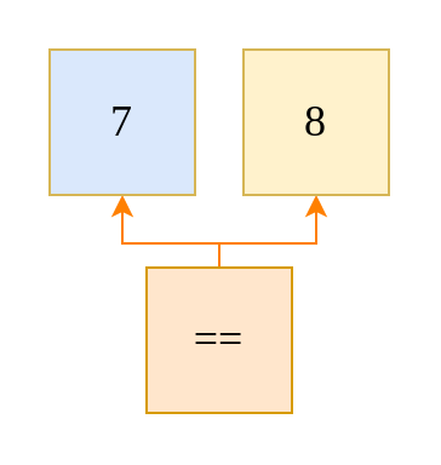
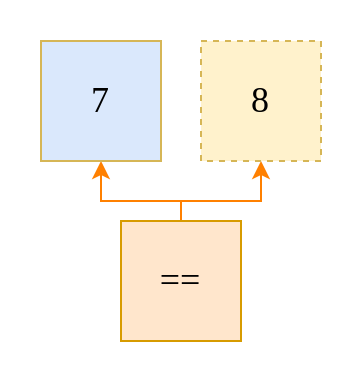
  <mxCell id="0" />
  <mxCell id="1" parent="0" />
  <mxCell id="2" style="edgeStyle=orthogonalEdgeStyle;rounded=0;orthogonalLoop=1;jettySize=auto;html=1;exitX=0.5;exitY=0;exitDx=0;exitDy=0;entryX=0.5;entryY=1;entryDx=0;entryDy=0;fontSize=18;fontFamily=IBM Plex Mono;fontSource=https%3A%2F%2Ffonts.googleapis.com%2Fcss%3Ffamily%3DIBM%2BPlex%2BMono;strokeColor=#FF8000;" parent="1" source="4" edge="1"><mxGeometry relative="1" as="geometry"><mxPoint x="50" y="80" as="targetPoint" /><Array as="points"><mxPoint x="90" y="100" /><mxPoint x="50" y="100" /></Array></mxGeometry></mxCell>
  <mxCell id="3" style="edgeStyle=orthogonalEdgeStyle;rounded=0;orthogonalLoop=1;jettySize=auto;html=1;exitX=0.5;exitY=0;exitDx=0;exitDy=0;entryX=0.5;entryY=1;entryDx=0;entryDy=0;fontSize=18;fontFamily=IBM Plex Mono;fontSource=https%3A%2F%2Ffonts.googleapis.com%2Fcss%3Ffamily%3DIBM%2BPlex%2BMono;strokeColor=#FF8000;" parent="1" source="4" target="5" edge="1"><mxGeometry relative="1" as="geometry"><Array as="points"><mxPoint x="90" y="100" /><mxPoint x="130" y="100" /></Array></mxGeometry></mxCell>
  <mxCell id="4" value="==" style="rounded=0;whiteSpace=wrap;html=1;fontSize=18;fontFamily=IBM Plex Mono;fontSource=https%3A%2F%2Ffonts.googleapis.com%2Fcss%3Ffamily%3DIBM%2BPlex%2BMono;fillColor=#ffe6cc;strokeColor=#d79b00;" parent="1" vertex="1"><mxGeometry x="60" y="110" width="60" height="60" as="geometry" /></mxCell>
- <mxCell id="5" value="8" style="rounded=0;whiteSpace=wrap;html=1;fontSize=18;fontFamily=IBM Plex Mono;fontSource=https%3A%2F%2Ffonts.googleapis.com%2Fcss%3Ffamily%3DIBM%2BPlex%2BMono;fillColor=#fff2cc;strokeColor=#d6b656;" parent="1" vertex="1"><mxGeometry x="100" y="20" width="60" height="60" as="geometry" /></mxCell>
+ <mxCell id="5" value="8" style="rounded=0;whiteSpace=wrap;html=1;fontSize=18;fontFamily=IBM Plex Mono;fontSource=https%3A%2F%2Ffonts.googleapis.com%2Fcss%3Ffamily%3DIBM%2BPlex%2BMono;fillColor=#fff2cc;strokeColor=#d6b656;dashed=1;" parent="1" vertex="1"><mxGeometry x="100" y="20" width="60" height="60" as="geometry" /></mxCell>
  <mxCell id="6" value="7" style="rounded=0;whiteSpace=wrap;html=1;fontSize=18;fontFamily=IBM Plex Mono;fontSource=https%3A%2F%2Ffonts.googleapis.com%2Fcss%3Ffamily%3DIBM%2BPlex%2BMono;fillColor=#dae8fc;strokeColor=#d6b656;" parent="1" vertex="1"><mxGeometry x="20" y="20" width="60" height="60" as="geometry" /></mxCell>
